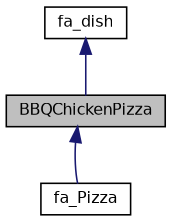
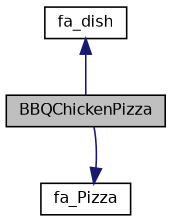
  digraph {
    node [color=black fillcolor=white fontname=Helvetica fontsize=10 shape=record style=filled]
    edge [color=midnightblue dir=back fontname=Helvetica fontsize=10 labelfontname=Helvetica labelfontsize=10 style=solid]
    n1 [fillcolor=grey75 fontcolor=black height=0.2 label=BBQChickenPizza width=0.4]
    n2 [height=0.2 label=fa_Pizza width=0.4]
    n3 [height=0.2 label=fa_dish width=0.4]
-   n1 -> n2
+   n2 -> n1
    n3 -> n1
  }
